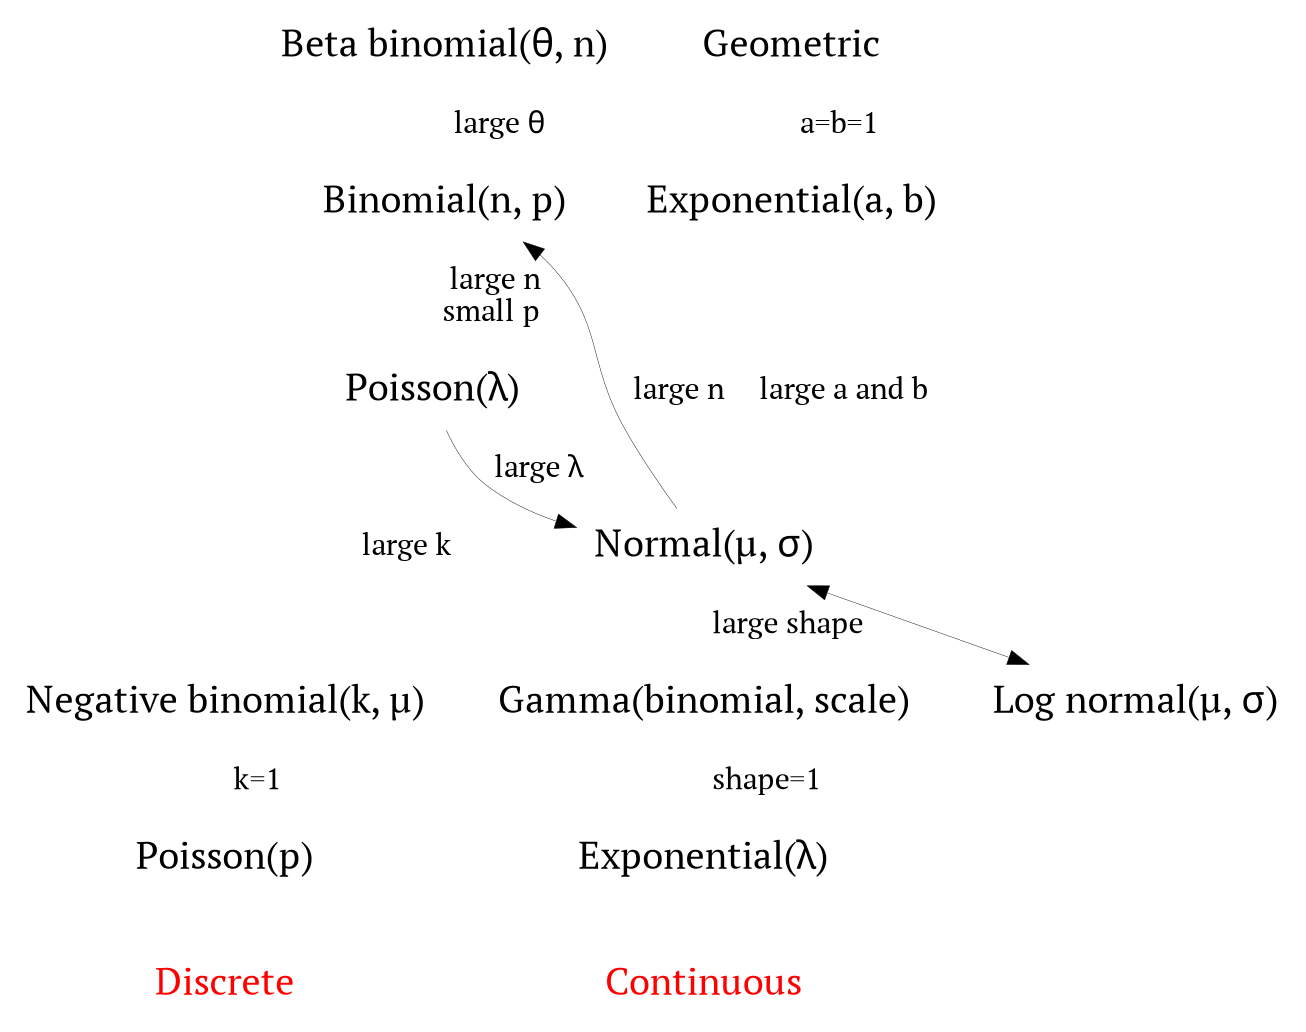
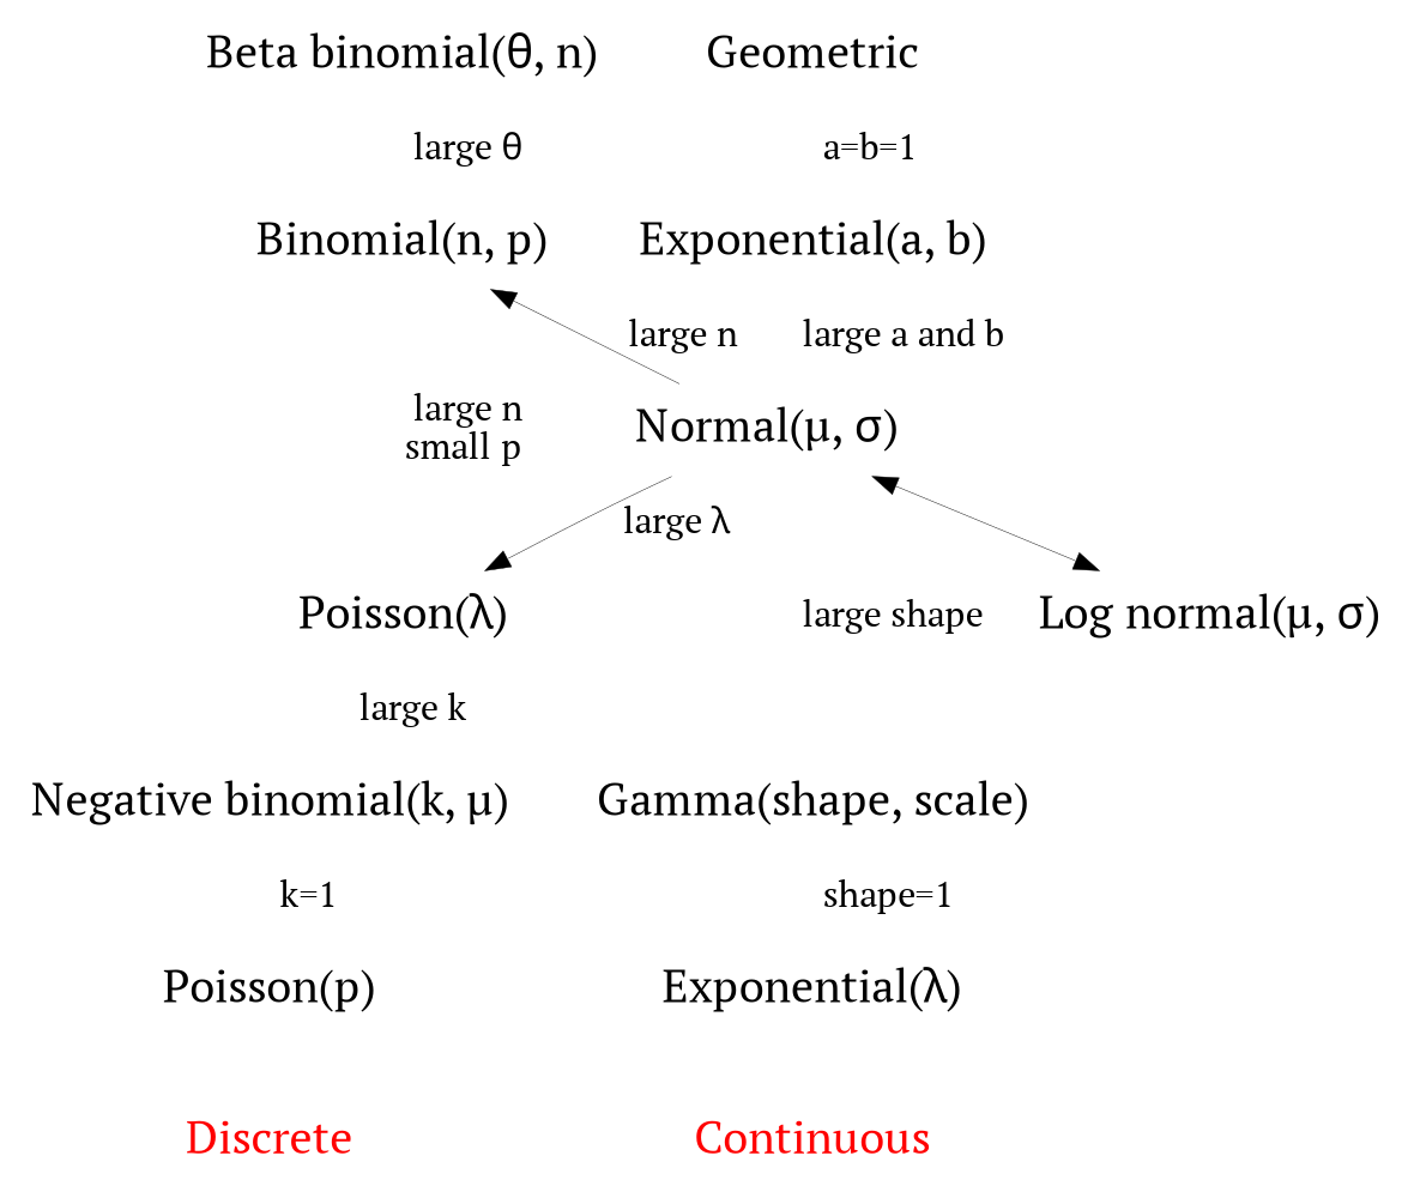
  digraph {
    arrowsize=0.3
    fontname="PT Serif"
    rankdir=TB
    ranksep=0.3
    node [color=white fontname="PT Serif" fontsize=18 shape=plaintext]
    edge [color=white fontname="PT Serif" fontsize=14 penwidth=0.2 dir=forward]
    n1 [label=<Beta binomial(&theta;, n)>]
    n2 [label="Binomial(n, p)"]
    n3 [label=<Poisson(&lambda;)>]
    n4 [label=<Negative binomial(k, &mu;)>]
    n5 [label="Poisson(p)"]
    Discrete [fontcolor=red]
    n7 [label=Geometric]
    n8 [label="Exponential(a, b)"]
    n9 [label=<Normal(&mu;, &sigma;)>]
-   n10 [label="Gamma(binomial, scale)"]
+   n10 [label="Gamma(shape, scale)"]
    n11 [label=<Exponential(&lambda;)>]
    Continuous [fontcolor=red]
    n13 [label=< Log normal(&mu;, &sigma;)> shape=box]
    subgraph sub_1 {
      n1
      n2
      n3
      n4
      n5
      Discrete
    }
    subgraph sub_2 {
      n7
      n8
      n9
      n10
      n11
      Continuous
    }
    subgraph sub_3 {
      rank=same
      n2
      n8
    }
    subgraph sub_4 {
      rank=same
      n4
      n10
    }
    subgraph sub_5 {
      rank=same
      n5
      n11
    }
    subgraph sub_6 {
      rank=same
      Discrete
      Continuous
    }
    n1 -> n2 [label=< large &theta;> dir=""]
    n2 -> n3 [label=" large n\nsmall p" dir=""]
    n3 -> n4 [dir=back label=" large k"]
-   n3 -> n9 [label=< large &lambda;> color=""]
+   n9 -> n3 [label=< large &lambda;> color=""]
    n4 -> n5 [label=" k=1"]
    n5 -> Discrete
    n7 -> n8 [dir=back label=" a=b=1"]
    n8 -> n9 [label=" large a and b"]
    n9 -> n2 [label=" large n" color=""]
    n9 -> n10 [dir=back label=" large shape"]
    n9 -> n13 [dir=both color=""]
    n10 -> n11 [label=" shape=1"]
    n11 -> Continuous
  }
